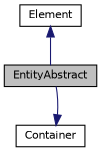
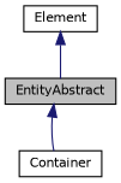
  digraph {
    node [color=black fillcolor=white fontname=Helvetica fontsize=10 shape=record style=filled]
    edge [color=midnightblue dir=back fontname=Helvetica fontsize=10 labelfontname=Helvetica labelfontsize=10 style=solid]
    n1 [fillcolor=grey75 fontcolor=black height=0.2 label=EntityAbstract width=0.4]
    n2 [height=0.2 label=Container width=0.4]
    n3 [height=0.2 label=Element width=0.4]
-   n2 -> n1
+   n1 -> n2
    n3 -> n1
  }
